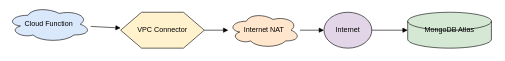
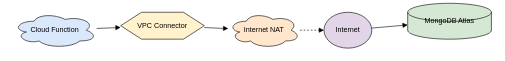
  <mxCell id="0" />
  <mxCell id="1" parent="0" />
- <mxCell id="2" value="Cloud Function" style="shape=cloud;whiteSpace=wrap;html=1;fillColor=#DAE8FC;" vertex="1" parent="1"><mxGeometry x="10" y="10" width="140" height="60" as="geometry" /></mxCell>
- <mxCell id="3" value="VPC Connector" style="shape=hexagon;whiteSpace=wrap;html=1;fillColor=#FFF2CC;" vertex="1" parent="1"><mxGeometry x="200" y="20" width="140" height="60" as="geometry" /></mxCell>
+ <mxCell id="2" value="Cloud Function" style="shape=cloud;whiteSpace=wrap;html=1;fillColor=#DAE8FC;" vertex="1" parent="1"><mxGeometry x="20" y="20" width="140" height="60" as="geometry" /></mxCell>
+ <mxCell id="3" value="VPC Connector" style="shape=hexagon;whiteSpace=wrap;html=1;fillColor=#FFF2CC;" vertex="1" parent="1"><mxGeometry x="200" y="20" width="140" height="45" as="geometry" /></mxCell>
  <mxCell id="4" value="Internet NAT" style="shape=cloud;whiteSpace=wrap;html=1;fillColor=#FFE6CC;" vertex="1" parent="1"><mxGeometry x="380" y="20" width="120" height="60" as="geometry" /></mxCell>
  <mxCell id="5" value="Internet" style="shape=ellipse;whiteSpace=wrap;html=1;fillColor=#E1D5E7;" vertex="1" parent="1"><mxGeometry x="540" y="20" width="80" height="60" as="geometry" /></mxCell>
- <mxCell id="6" value="MongoDB Atlas" style="shape=cylinder3;whiteSpace=wrap;html=1;fillColor=#D5E8D4;" vertex="1" parent="1"><mxGeometry x="680" y="20" width="140" height="60" as="geometry" /></mxCell>
+ <mxCell id="6" value="MongoDB Atlas" style="shape=cylinder3;whiteSpace=wrap;html=1;fillColor=#D5E8D4;" vertex="1" parent="1"><mxGeometry x="680" y="5" width="140" height="60" as="geometry" /></mxCell>
  <mxCell id="7" style="endArrow=block;html=1;" edge="1" parent="1" source="2" target="3"><mxGeometry relative="1" as="geometry" /></mxCell>
  <mxCell id="8" style="endArrow=block;html=1;" edge="1" parent="1" source="3" target="4"><mxGeometry relative="1" as="geometry" /></mxCell>
- <mxCell id="9" style="endArrow=block;html=1;" edge="1" parent="1" source="4" target="5"><mxGeometry relative="1" as="geometry" /></mxCell>
+ <mxCell id="9" style="endArrow=block;html=1;dashed=1;" edge="1" parent="1" source="4" target="5"><mxGeometry relative="1" as="geometry" /></mxCell>
  <mxCell id="10" style="endArrow=block;html=1;" edge="1" parent="1" source="5" target="6"><mxGeometry relative="1" as="geometry" /></mxCell>
